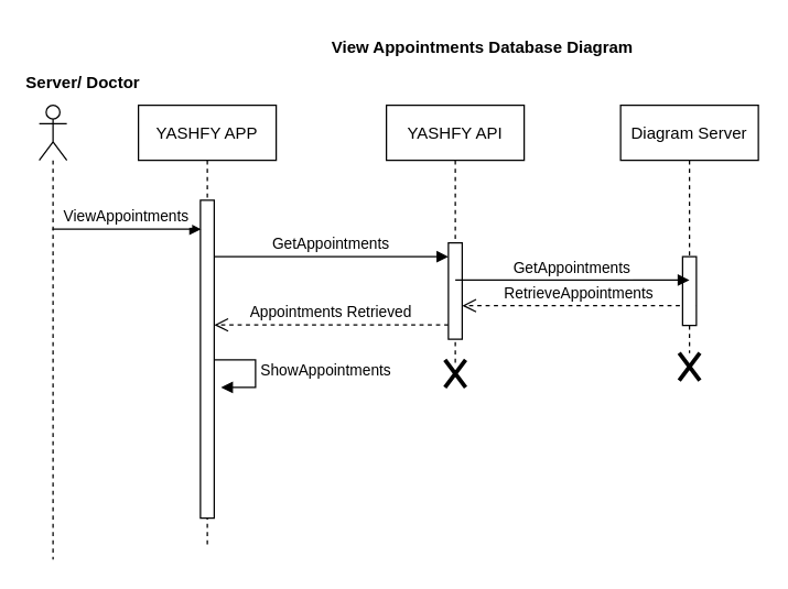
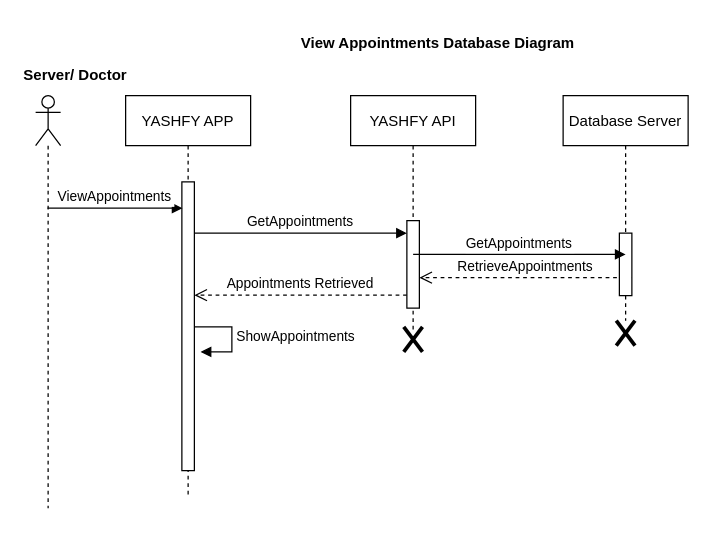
  <mxCell id="0" />
  <mxCell id="1" parent="0" />
  <mxCell id="2" value="YASHFY APP" style="shape=umlLifeline;perimeter=lifelinePerimeter;container=1;collapsible=0;recursiveResize=0;rounded=0;shadow=0;strokeWidth=1;" parent="1" vertex="1"><mxGeometry x="100" y="76" width="100" height="320" as="geometry" /></mxCell>
  <mxCell id="3" value="" style="points=[];perimeter=orthogonalPerimeter;rounded=0;shadow=0;strokeWidth=1;" parent="2" vertex="1"><mxGeometry x="45" y="69" width="10" height="231" as="geometry" /></mxCell>
  <mxCell id="4" value="ViewAppointments" style="verticalAlign=bottom;endArrow=block;shadow=0;strokeWidth=1;" edge="1" parent="2" source="11"><mxGeometry relative="1" as="geometry"><mxPoint x="-44" y="90.0" as="sourcePoint" /><mxPoint x="45.5" y="90.0" as="targetPoint" /></mxGeometry></mxCell>
  <mxCell id="5" value="Appointments Retrieved" style="verticalAlign=bottom;endArrow=open;dashed=1;endSize=8;exitX=0;exitY=0.95;shadow=0;strokeWidth=1;" edge="1" parent="2"><mxGeometry relative="1" as="geometry"><mxPoint x="55.0" y="159.63" as="targetPoint" /><mxPoint x="225" y="159.63" as="sourcePoint" /></mxGeometry></mxCell>
  <mxCell id="6" value="Show&lt;span style=&quot;text-align: center&quot;&gt;Appointments&lt;/span&gt;" style="edgeStyle=orthogonalEdgeStyle;html=1;align=left;spacingLeft=2;endArrow=block;rounded=0;entryX=1;entryY=0;" edge="1" parent="2"><mxGeometry relative="1" as="geometry"><mxPoint x="55" y="185" as="sourcePoint" /><Array as="points"><mxPoint x="85" y="185" /></Array><mxPoint x="60" y="205" as="targetPoint" /></mxGeometry></mxCell>
  <mxCell id="7" value="YASHFY API" style="shape=umlLifeline;perimeter=lifelinePerimeter;container=1;collapsible=0;recursiveResize=0;rounded=0;shadow=0;strokeWidth=1;" parent="1" vertex="1"><mxGeometry x="280" y="76" width="100" height="190" as="geometry" /></mxCell>
  <mxCell id="8" value="" style="points=[];perimeter=orthogonalPerimeter;rounded=0;shadow=0;strokeWidth=1;" parent="7" vertex="1"><mxGeometry x="45" y="100" width="10" height="70" as="geometry" /></mxCell>
  <mxCell id="9" value="RetrieveAppointments" style="verticalAlign=bottom;endArrow=open;dashed=1;endSize=8;exitX=0;exitY=0.95;shadow=0;strokeWidth=1;" edge="1" parent="7"><mxGeometry relative="1" as="geometry"><mxPoint x="55" y="145.63" as="targetPoint" /><mxPoint x="225" y="145.63" as="sourcePoint" /></mxGeometry></mxCell>
  <mxCell id="10" value="GetAppointments" style="verticalAlign=bottom;endArrow=block;entryX=0;entryY=0;shadow=0;strokeWidth=1;" parent="1" edge="1"><mxGeometry relative="1" as="geometry"><mxPoint x="155" y="186" as="sourcePoint" /><mxPoint x="325" y="186" as="targetPoint" /></mxGeometry></mxCell>
  <mxCell id="11" value="" style="shape=umlLifeline;participant=umlActor;perimeter=lifelinePerimeter;whiteSpace=wrap;html=1;container=1;collapsible=0;recursiveResize=0;verticalAlign=top;spacingTop=36;outlineConnect=0;" vertex="1" parent="1"><mxGeometry x="28" y="76" width="20" height="330" as="geometry" /></mxCell>
- <mxCell id="12" value="Diagram Server" style="shape=umlLifeline;perimeter=lifelinePerimeter;container=1;collapsible=0;recursiveResize=0;rounded=0;shadow=0;strokeWidth=1;" vertex="1" parent="1"><mxGeometry x="450" y="76" width="100" height="180" as="geometry" /></mxCell>
+ <mxCell id="12" value="Database Server" style="shape=umlLifeline;perimeter=lifelinePerimeter;container=1;collapsible=0;recursiveResize=0;rounded=0;shadow=0;strokeWidth=1;" vertex="1" parent="1"><mxGeometry x="450" y="76" width="100" height="180" as="geometry" /></mxCell>
  <mxCell id="13" value="" style="points=[];perimeter=orthogonalPerimeter;rounded=0;shadow=0;strokeWidth=1;" vertex="1" parent="12"><mxGeometry x="45" y="110" width="10" height="50" as="geometry" /></mxCell>
  <mxCell id="14" value="GetAppointments" style="verticalAlign=bottom;endArrow=block;entryX=0;entryY=0;shadow=0;strokeWidth=1;" edge="1" parent="1"><mxGeometry relative="1" as="geometry"><mxPoint x="330" y="203" as="sourcePoint" /><mxPoint x="500" y="203" as="targetPoint" /></mxGeometry></mxCell>
  <mxCell id="15" value="" style="shape=umlDestroy;whiteSpace=wrap;html=1;strokeWidth=3;" vertex="1" parent="1"><mxGeometry x="322.5" y="261" width="15" height="20" as="geometry" /></mxCell>
  <mxCell id="16" value="" style="shape=umlDestroy;whiteSpace=wrap;html=1;strokeWidth=3;" vertex="1" parent="1"><mxGeometry x="492.5" y="256" width="15" height="20" as="geometry" /></mxCell>
  <mxCell id="17" value="Server/ Doctor" style="text;align=center;fontStyle=1;verticalAlign=middle;spacingLeft=3;spacingRight=3;strokeColor=none;rotatable=0;points=[[0,0.5],[1,0.5]];portConstraint=eastwest;" vertex="1" parent="1"><mxGeometry x="20" y="46" width="80" height="26" as="geometry" /></mxCell>
  <mxCell id="18" value="View Appointments Database Diagram" style="text;align=center;fontStyle=1;verticalAlign=middle;spacingLeft=3;spacingRight=3;strokeColor=none;rotatable=0;points=[[0,0.5],[1,0.5]];portConstraint=eastwest;" vertex="1" parent="1"><mxGeometry x="310" y="20" width="80" height="26" as="geometry" /></mxCell>
